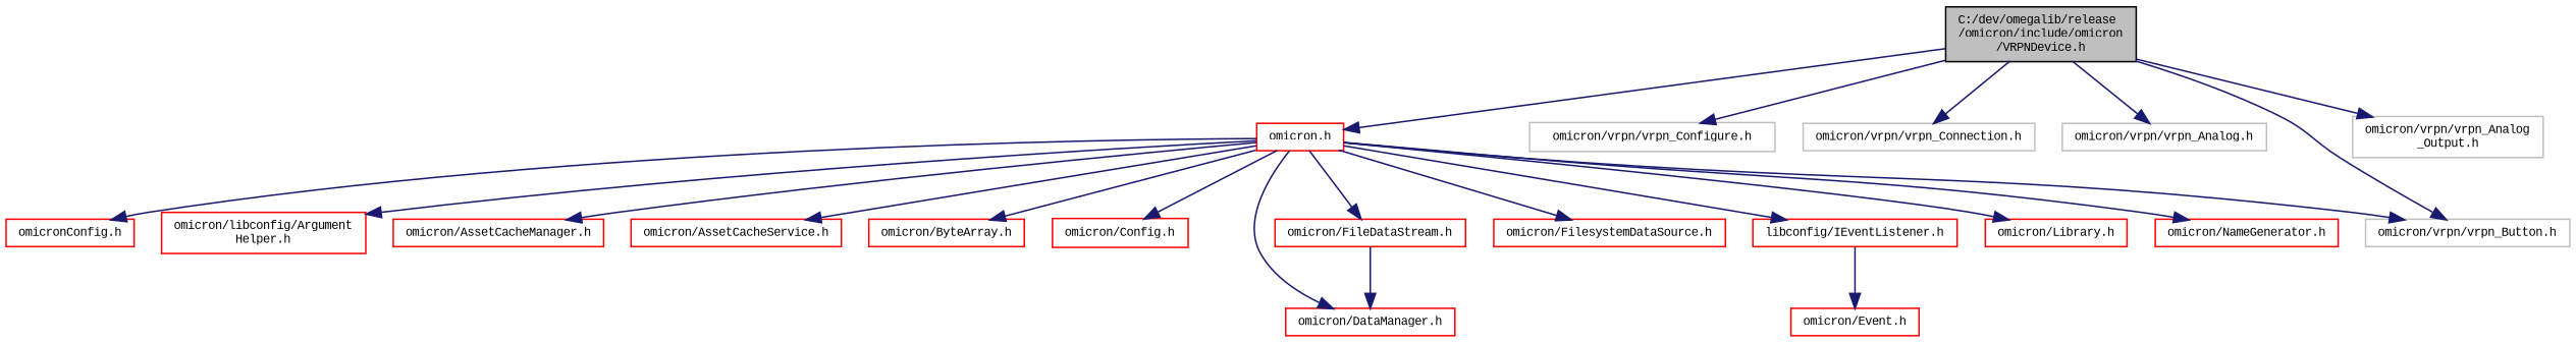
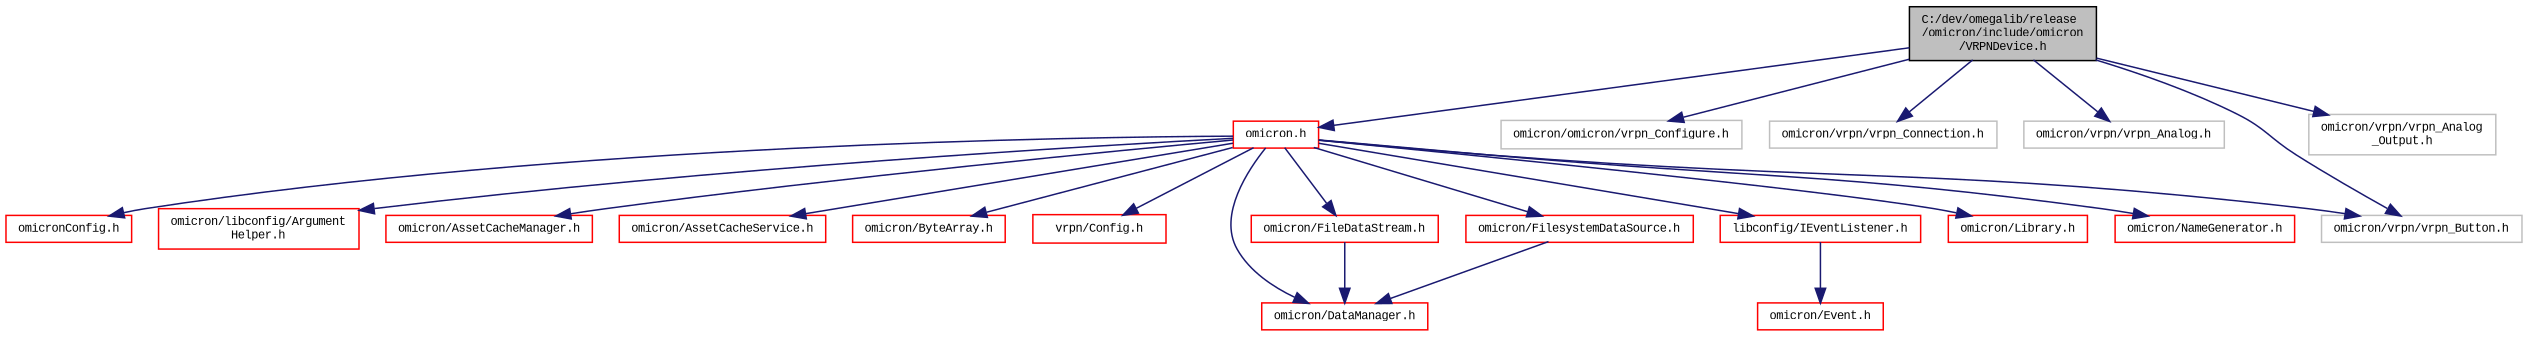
  digraph {
    fontname="Liberation Mono"
    node [color=red fontname="Liberation Mono" fontsize=8 shape=record]
    edge [color=midnightblue fontname="Liberation Mono" fontsize=8 labelfontname="FreeSans.ttf" labelfontsize=8 style=solid]
    n1 [color=black fillcolor=grey75 fontcolor=black height=0.2 label="C:/dev/omegalib/release\l/omicron/include/omicron\l/VRPNDevice.h" style=filled width=0.4]
    n2 [height=0.2 label="omicron.h" width=0.4]
-   n3 [color=grey75 height=0.2 label="omicron/vrpn/vrpn_Configure.h" width=0.4]
+   n3 [color=grey75 height=0.2 label="omicron/omicron/vrpn_Configure.h" width=0.4]
    n4 [color=grey75 height=0.2 label="omicron/vrpn/vrpn_Connection.h" width=0.4]
    n5 [color=grey75 height=0.2 label="omicron/vrpn/vrpn_Analog.h" width=0.4]
    n6 [color=grey75 height=0.2 label="omicron/vrpn/vrpn_Button.h" width=0.4]
    n7 [color=grey75 height=0.2 label="omicron/vrpn/vrpn_Analog\l_Output.h" width=0.4]
    n8 [height=0.2 label="omicronConfig.h" width=0.4]
    n9 [height=0.2 label="omicron/libconfig/Argument\lHelper.h" width=0.4]
    n10 [height=0.2 label="omicron/AssetCacheManager.h" width=0.4]
    n11 [height=0.2 label="omicron/AssetCacheService.h" width=0.4]
    n12 [height=0.2 label="omicron/ByteArray.h" width=0.4]
-   n13 [height=0.2 label="omicron/Config.h" width=0.4]
+   n13 [height=0.2 label="vrpn/Config.h" width=0.4]
    n14 [height=0.2 label="omicron/DataManager.h" width=0.4]
    n15 [height=0.2 label="omicron/FileDataStream.h" width=0.4]
    n16 [height=0.2 label="omicron/FilesystemDataSource.h" width=0.4]
    n17 [height=0.2 label="libconfig/IEventListener.h" width=0.4]
    n18 [height=0.2 label="omicron/Library.h" width=0.4]
    n19 [height=0.2 label="omicron/NameGenerator.h" width=0.4]
    n20 [height=0.2 label="omicron/Event.h" width=0.4]
    n1 -> n2
    n1 -> n3
    n1 -> n4
    n1 -> n5
    n1 -> n6
    n1 -> n7
    n2 -> n6
    n2 -> n8
    n2 -> n9
    n2 -> n10
    n2 -> n11
    n2 -> n12
    n2 -> n13
    n2 -> n14
    n2 -> n15
    n2 -> n16
    n2 -> n17
    n2 -> n18
    n2 -> n19
    n15 -> n14
+   n16 -> n14
    n17 -> n20
  }
